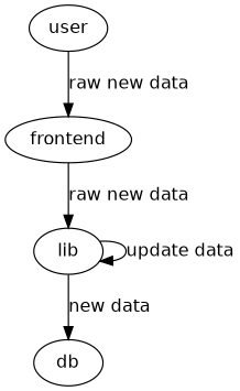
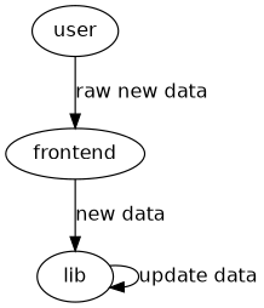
  digraph {
    fontname="DejaVu Sans"
    node [fontname="DejaVu Sans"]
    edge [fontname="DejaVu Sans"]
    user
    frontend
    lib
-   db
    user -> frontend [label="raw new data"]
-   frontend -> lib [label="raw new data"]
+   frontend -> lib [label="new data"]
    lib -> lib [label="update data"]
-   lib -> db [label="new data"]
  }
